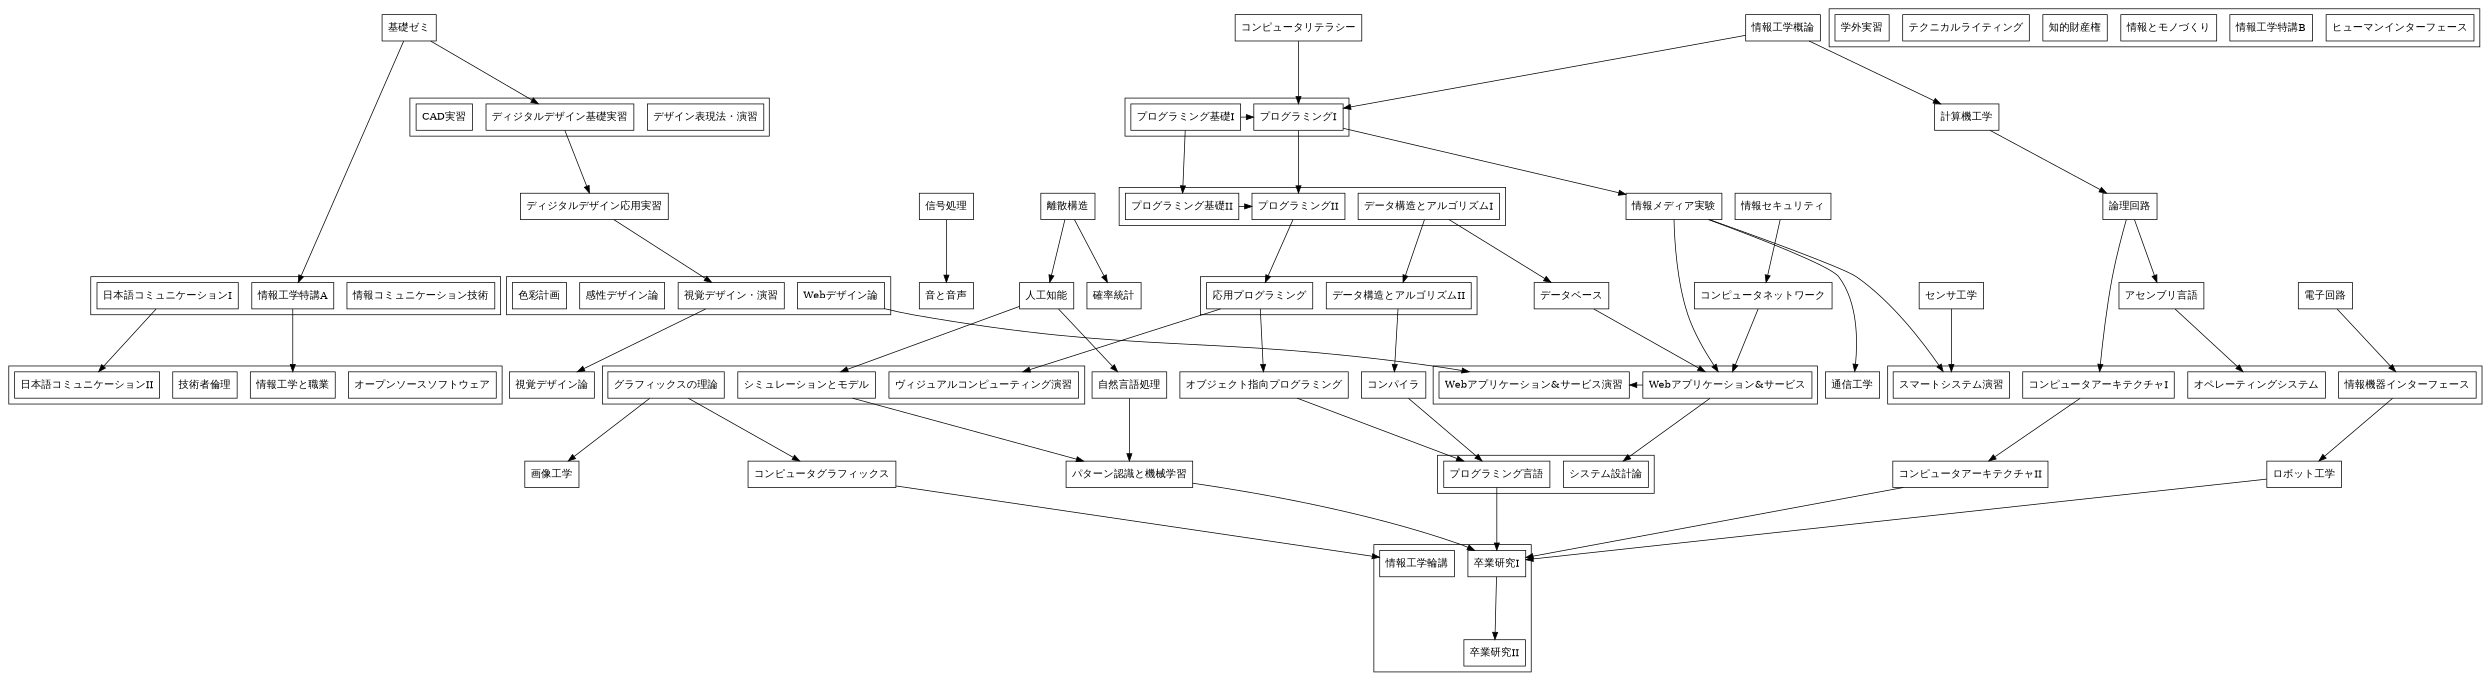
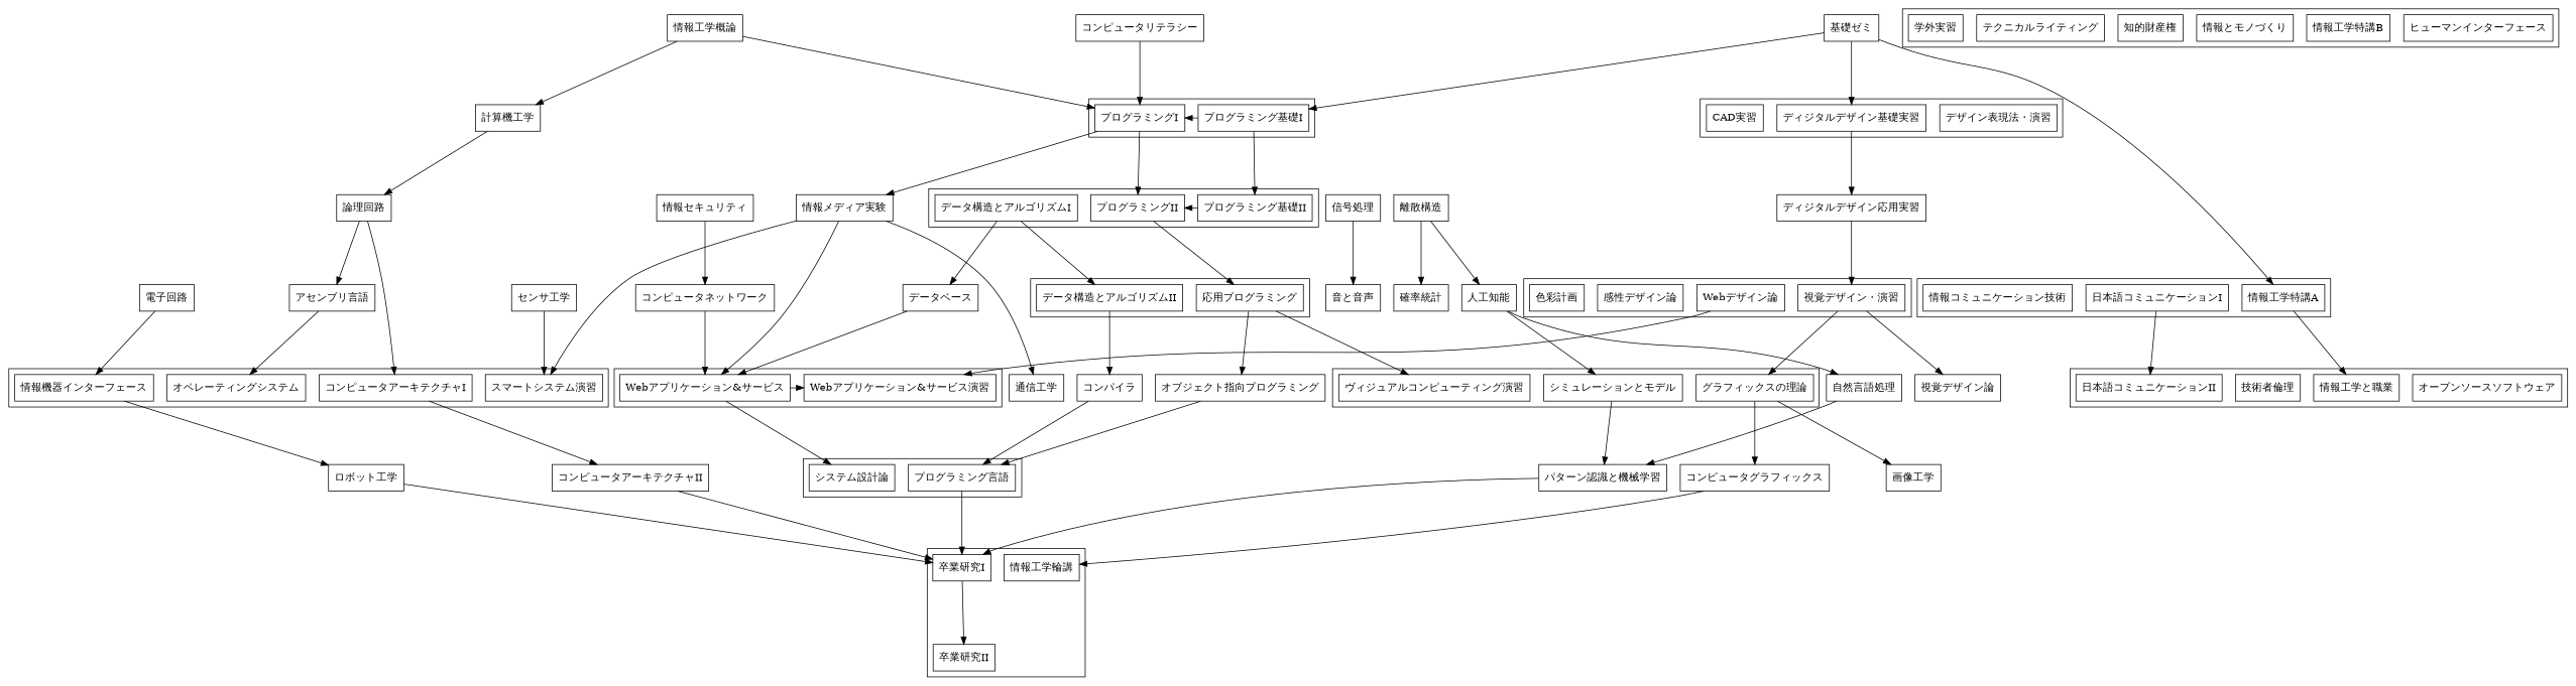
  digraph {
    compound=true
    rankdir=TB
    ranksep=1.2
    node [shape=box]
    "情報工学概論"
    "基礎ゼミ"
    "コンピュータリテラシー"
    "論理回路"
    "情報セキュリティ"
    "情報メディア実験"
    "離散構造"
    "信号処理"
    "ディジタルデザイン応用実習"
    "電子回路"
    "センサ工学"
    "アセンブリ言語"
    "コンピュータネットワーク"
    "データベース"
    "確率統計"
    "人工知能"
    "音と音声"
    "通信工学"
    "コンパイラ"
    "オブジェクト指向プログラミング"
    "自然言語処理"
    "視覚デザイン論"
    "ロボット工学"
    "コンピュータアーキテクチャII"
    "パターン認識と機械学習"
    "画像工学"
    "コンピュータグラフィックス"
    "プログラミング基礎I"
    "プログラミングI"
    "デザイン表現法・演習"
    "ディジタルデザイン基礎実習"
    "CAD実習"
    "Webアプリケーション&サービス"
    "Webアプリケーション&サービス演習"
    "情報工学特講A"
    "情報コミュニケーション技術"
    "日本語コミュニケーションI"
    "データ構造とアルゴリズムI"
    "プログラミング基礎II"
    "プログラミングII"
    "オープンソースソフトウェア"
    "情報工学と職業"
    "技術者倫理"
    "日本語コミュニケーションII"
    "データ構造とアルゴリズムII"
    "応用プログラミング"
    "Webデザイン論"
    "視覚デザイン・演習"
    "感性デザイン論"
    "色彩計画"
    "情報機器インターフェース"
    "スマートシステム演習"
    "コンピュータアーキテクチャI"
    "オペレーティングシステム"
    "ヴィジュアルコンピューティング演習"
    "シミュレーションとモデル"
    "グラフィックスの理論"
    "システム設計論"
    "プログラミング言語"
    "ヒューマンインターフェース"
    "情報工学特講B"
    "情報とモノづくり"
    "知的財産権"
    "テクニカルライティング"
    "学外実習"
    "卒業研究I"
    "卒業研究II"
    "情報工学輪講"
    "計算機工学"
    subgraph sub_1 {
      rank=same
      "情報工学概論"
      "基礎ゼミ"
      "コンピュータリテラシー"
    }
    subgraph sub_2 {
      rank=same
      "論理回路"
      "情報セキュリティ"
      "情報メディア実験"
      "離散構造"
      "信号処理"
      "ディジタルデザイン応用実習"
    }
    subgraph sub_3 {
      rank=same
      "電子回路"
      "センサ工学"
      "アセンブリ言語"
      "コンピュータネットワーク"
      "データベース"
      "確率統計"
      "人工知能"
      "音と音声"
    }
    subgraph sub_4 {
      rank=same
      "通信工学"
      "コンパイラ"
      "オブジェクト指向プログラミング"
      "自然言語処理"
      "視覚デザイン論"
    }
    subgraph sub_5 {
      rank=same
      "ロボット工学"
      "コンピュータアーキテクチャII"
      "パターン認識と機械学習"
      "画像工学"
      "コンピュータグラフィックス"
    }
    subgraph cluster_6 {
      "プログラミング基礎I"
      "プログラミングI"
    }
    subgraph cluster_7 {
      "デザイン表現法・演習"
      "ディジタルデザイン基礎実習"
      "CAD実習"
    }
    subgraph cluster_8 {
      "Webアプリケーション&サービス"
      "Webアプリケーション&サービス演習"
    }
    subgraph cluster_9 {
      "情報工学特講A"
      "情報コミュニケーション技術"
      "日本語コミュニケーションI"
    }
    subgraph cluster_10 {
      "データ構造とアルゴリズムI"
      "プログラミング基礎II"
      "プログラミングII"
    }
    subgraph cluster_11 {
      "オープンソースソフトウェア"
      "情報工学と職業"
      "技術者倫理"
      "日本語コミュニケーションII"
    }
    subgraph cluster_12 {
      "データ構造とアルゴリズムII"
      "応用プログラミング"
    }
    subgraph cluster_13 {
      "Webデザイン論"
      "視覚デザイン・演習"
      "感性デザイン論"
      "色彩計画"
    }
    subgraph cluster_14 {
      "情報機器インターフェース"
      "スマートシステム演習"
      "コンピュータアーキテクチャI"
      "オペレーティングシステム"
    }
    subgraph cluster_15 {
      "ヴィジュアルコンピューティング演習"
      "シミュレーションとモデル"
      "グラフィックスの理論"
    }
    subgraph cluster_16 {
      "システム設計論"
      "プログラミング言語"
    }
    subgraph cluster_17 {
      "ヒューマンインターフェース"
      "情報工学特講B"
      "情報とモノづくり"
      "知的財産権"
      "テクニカルライティング"
      "学外実習"
    }
    subgraph cluster_18 {
      "卒業研究I"
      "卒業研究II"
      "情報工学輪講"
    }
    "情報工学概論" -> "情報セキュリティ" [style=invis]
    "情報工学概論" -> "プログラミングI"
    "情報工学概論" -> "計算機工学"
+   "基礎ゼミ" -> "プログラミング基礎I"
    "基礎ゼミ" -> "ディジタルデザイン基礎実習"
    "基礎ゼミ" -> "情報工学特講A"
    "コンピュータリテラシー" -> "プログラミングI"
    "論理回路" -> "電子回路" [style=invis]
    "論理回路" -> "アセンブリ言語"
    "論理回路" -> "コンピュータアーキテクチャI"
    "情報セキュリティ" -> "コンピュータネットワーク"
    "情報メディア実験" -> "通信工学"
    "情報メディア実験" -> "Webアプリケーション&サービス"
    "情報メディア実験" -> "スマートシステム演習"
    "離散構造" -> "確率統計"
    "離散構造" -> "人工知能"
    "離散構造" -> "音と音声" [style=invis]
    "離散構造" -> "情報コミュニケーション技術" [style=invis]
    "離散構造" -> "応用プログラミング" [style=invis]
    "信号処理" -> "音と音声"
    "ディジタルデザイン応用実習" -> "視覚デザイン・演習"
    "電子回路" -> "情報機器インターフェース"
    "センサ工学" -> "スマートシステム演習"
    "アセンブリ言語" -> "コンピュータアーキテクチャI" [style=invis]
    "アセンブリ言語" -> "オペレーティングシステム"
    "コンピュータネットワーク" -> "Webアプリケーション&サービス"
    "データベース" -> "Webアプリケーション&サービス"
    "人工知能" -> "自然言語処理"
    "人工知能" -> "シミュレーションとモデル"
    "音と音声" -> "シミュレーションとモデル" [style=invis]
    "コンパイラ" -> "プログラミング言語"
    "オブジェクト指向プログラミング" -> "プログラミング言語"
    "自然言語処理" -> "パターン認識と機械学習"
    "視覚デザイン論" -> "画像工学" [style=invis]
    "ロボット工学" -> "卒業研究I"
    "コンピュータアーキテクチャII" -> "卒業研究I"
    "パターン認識と機械学習" -> "卒業研究I"
    "コンピュータグラフィックス" -> "情報工学輪講"
    "プログラミング基礎I" -> "離散構造" [style=invis]
    "プログラミング基礎I" -> "プログラミングI" [constraint=false]
    "プログラミング基礎I" -> "プログラミング基礎II"
    "プログラミングI" -> "情報メディア実験"
    "プログラミングI" -> "プログラミングII"
    "ディジタルデザイン基礎実習" -> "ディジタルデザイン応用実習"
    "Webアプリケーション&サービス" -> "Webアプリケーション&サービス演習" [constraint=false]
    "Webアプリケーション&サービス" -> "システム設計論"
    "情報工学特講A" -> "情報工学と職業"
    "日本語コミュニケーションI" -> "日本語コミュニケーションII"
    "データ構造とアルゴリズムI" -> "データベース"
    "データ構造とアルゴリズムI" -> "データ構造とアルゴリズムII"
    "プログラミング基礎II" -> "プログラミングII" [constraint=false]
    "プログラミングII" -> "応用プログラミング"
    "データ構造とアルゴリズムII" -> "コンパイラ"
    "応用プログラミング" -> "オブジェクト指向プログラミング"
    "応用プログラミング" -> "ヴィジュアルコンピューティング演習"
    "Webデザイン論" -> "Webアプリケーション&サービス演習"
    "視覚デザイン・演習" -> "視覚デザイン論"
+   "視覚デザイン・演習" -> "グラフィックスの理論"
    "情報機器インターフェース" -> "ロボット工学"
    "コンピュータアーキテクチャI" -> "コンピュータアーキテクチャII"
    "コンピュータアーキテクチャI" -> "システム設計論" [style=invis]
    "シミュレーションとモデル" -> "パターン認識と機械学習"
    "グラフィックスの理論" -> "画像工学"
    "グラフィックスの理論" -> "コンピュータグラフィックス"
    "プログラミング言語" -> "卒業研究I"
    "卒業研究I" -> "卒業研究II"
    "計算機工学" -> "論理回路"
  }
